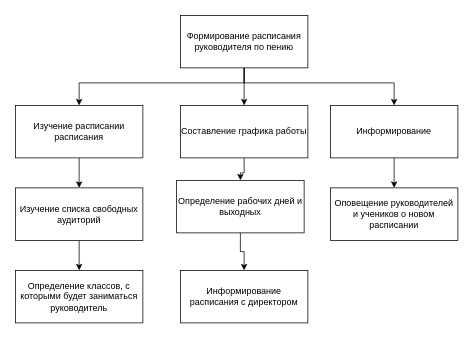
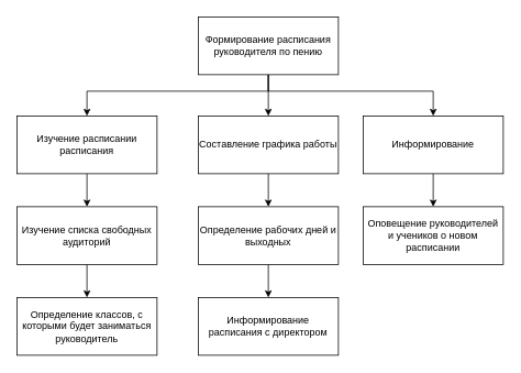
  <mxCell id="0" />
  <mxCell id="1" parent="0" />
  <mxCell id="2" style="edgeStyle=orthogonalEdgeStyle;rounded=0;orthogonalLoop=1;jettySize=auto;html=1;entryX=0.5;entryY=0;entryDx=0;entryDy=0;" edge="1" parent="1" source="5" target="7"><mxGeometry relative="1" as="geometry"><mxPoint x="325" y="120" as="targetPoint" /><Array as="points"><mxPoint x="325" y="110" /><mxPoint x="105" y="110" /></Array></mxGeometry></mxCell>
  <mxCell id="3" style="edgeStyle=orthogonalEdgeStyle;rounded=0;orthogonalLoop=1;jettySize=auto;html=1;entryX=0.5;entryY=0;entryDx=0;entryDy=0;" edge="1" parent="1" source="5" target="9"><mxGeometry relative="1" as="geometry" /></mxCell>
  <mxCell id="4" style="edgeStyle=orthogonalEdgeStyle;rounded=0;orthogonalLoop=1;jettySize=auto;html=1;entryX=0.5;entryY=0;entryDx=0;entryDy=0;" edge="1" parent="1" source="5" target="11"><mxGeometry relative="1" as="geometry"><Array as="points"><mxPoint x="325" y="110" /><mxPoint x="525" y="110" /></Array></mxGeometry></mxCell>
  <mxCell id="5" value="Формирование расписания руководителя по пению" style="rounded=0;whiteSpace=wrap;html=1;" vertex="1" parent="1"><mxGeometry x="240" y="20" width="170" height="70" as="geometry" /></mxCell>
  <mxCell id="6" style="edgeStyle=orthogonalEdgeStyle;rounded=0;orthogonalLoop=1;jettySize=auto;html=1;entryX=0.5;entryY=0;entryDx=0;entryDy=0;" edge="1" parent="1" source="7" target="13"><mxGeometry relative="1" as="geometry" /></mxCell>
  <mxCell id="7" value="Изучение расписании расписания" style="rounded=0;whiteSpace=wrap;html=1;" vertex="1" parent="1"><mxGeometry x="20" y="140" width="170" height="70" as="geometry" /></mxCell>
  <mxCell id="8" style="edgeStyle=orthogonalEdgeStyle;rounded=0;orthogonalLoop=1;jettySize=auto;html=1;entryX=0.5;entryY=0;entryDx=0;entryDy=0;" edge="1" parent="1" source="9" target="15"><mxGeometry relative="1" as="geometry" /></mxCell>
  <mxCell id="9" value="Составление графика работы" style="rounded=0;whiteSpace=wrap;html=1;" vertex="1" parent="1"><mxGeometry x="240" y="140" width="170" height="70" as="geometry" /></mxCell>
  <mxCell id="10" style="edgeStyle=orthogonalEdgeStyle;rounded=0;orthogonalLoop=1;jettySize=auto;html=1;entryX=0.5;entryY=0;entryDx=0;entryDy=0;" edge="1" parent="1" source="11" target="17"><mxGeometry relative="1" as="geometry" /></mxCell>
  <mxCell id="11" value="Информирование" style="rounded=0;whiteSpace=wrap;html=1;" vertex="1" parent="1"><mxGeometry x="440" y="140" width="170" height="70" as="geometry" /></mxCell>
  <mxCell id="12" style="edgeStyle=orthogonalEdgeStyle;rounded=0;orthogonalLoop=1;jettySize=auto;html=1;entryX=0.5;entryY=0;entryDx=0;entryDy=0;" edge="1" parent="1" source="13" target="16"><mxGeometry relative="1" as="geometry" /></mxCell>
  <mxCell id="13" value="Изучение списка свободных аудиторий" style="rounded=0;whiteSpace=wrap;html=1;" vertex="1" parent="1"><mxGeometry x="20" y="250" width="170" height="70" as="geometry" /></mxCell>
  <mxCell id="14" style="edgeStyle=orthogonalEdgeStyle;rounded=0;orthogonalLoop=1;jettySize=auto;html=1;entryX=0.5;entryY=0;entryDx=0;entryDy=0;" edge="1" parent="1" source="15" target="18"><mxGeometry relative="1" as="geometry" /></mxCell>
- <mxCell id="15" value="Определение рабочих дней и выходных" style="rounded=0;whiteSpace=wrap;html=1;" vertex="1" parent="1"><mxGeometry x="235" y="240" width="170" height="70" as="geometry" /></mxCell>
+ <mxCell id="15" value="Определение рабочих дней и выходных" style="rounded=0;whiteSpace=wrap;html=1;" vertex="1" parent="1"><mxGeometry x="240" y="250" width="170" height="70" as="geometry" /></mxCell>
  <mxCell id="16" value="Определение классов, с которыми будет заниматься руководитель" style="rounded=0;whiteSpace=wrap;html=1;" vertex="1" parent="1"><mxGeometry x="20" y="360" width="170" height="70" as="geometry" /></mxCell>
  <mxCell id="17" value="Оповещение руководителей и учеников о новом расписании" style="rounded=0;whiteSpace=wrap;html=1;" vertex="1" parent="1"><mxGeometry x="440" y="250" width="170" height="70" as="geometry" /></mxCell>
  <mxCell id="18" value="Информирование расписания с директором" style="rounded=0;whiteSpace=wrap;html=1;" vertex="1" parent="1"><mxGeometry x="240" y="360" width="170" height="70" as="geometry" /></mxCell>
